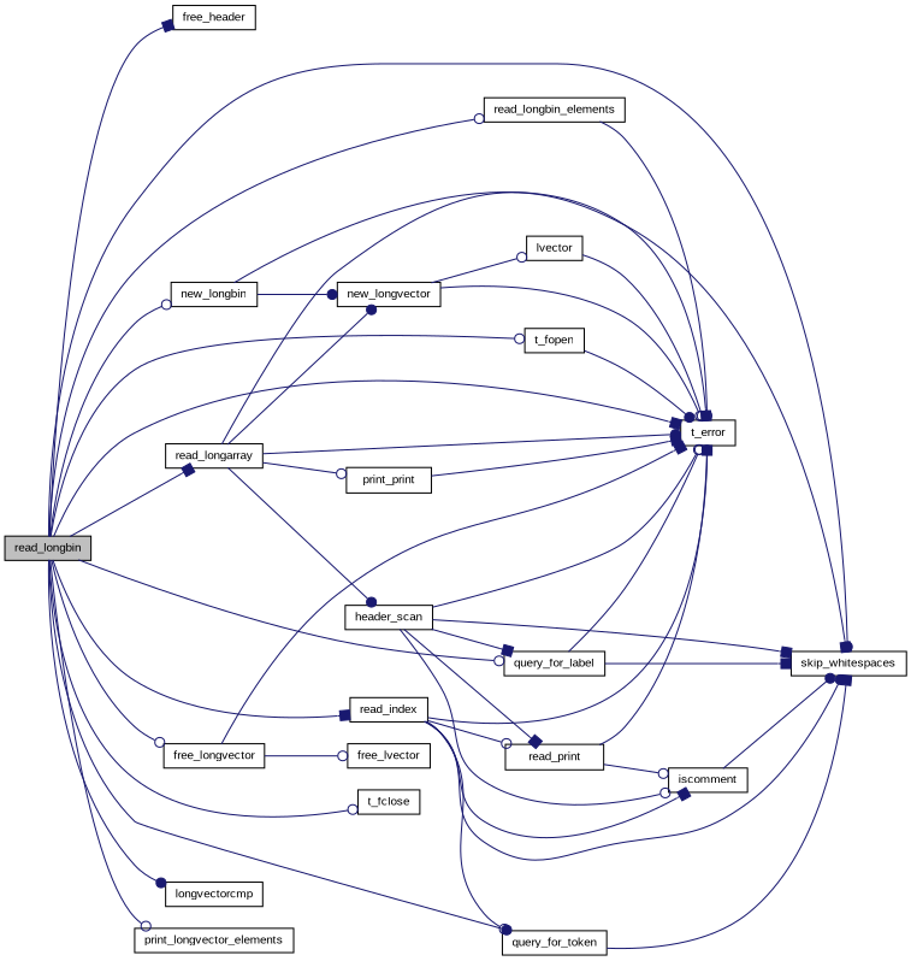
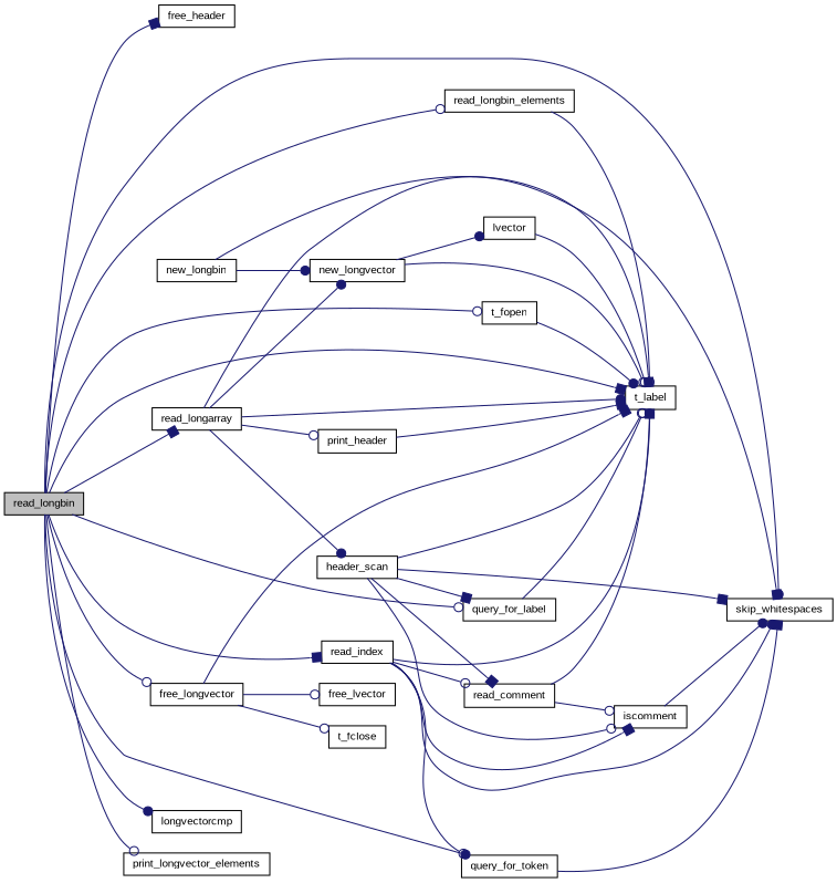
  digraph {
    fontname="Liberation Sans"
    rankdir=LR
    node [color=black fontname="Liberation Sans" fontsize=10 shape=record]
    edge [arrowhead=odot color=midnightblue fontname="Liberation Sans" fontsize=10 labelfontname=FreeSans labelfontsize=10 style=solid]
    n1 [fillcolor=grey75 fontcolor=black height=0.2 label=read_longbin style=filled width=0.4]
    n2 [height=0.2 label=free_header width=0.4]
    n3 [height=0.2 label=free_longvector width=0.4]
-   n4 [height=0.2 label=t_error width=0.4]
+   n4 [height=0.2 label=t_label width=0.4]
    n5 [height=0.2 label=longvectorcmp width=0.4]
    n6 [height=0.2 label=new_longbin width=0.4]
    n7 [height=0.2 label=print_longvector_elements width=0.4]
    n8 [height=0.2 label=query_for_label width=0.4]
    n9 [height=0.2 label=skip_whitespaces width=0.4]
    n10 [height=0.2 label=query_for_token width=0.4]
    n11 [height=0.2 label=read_index width=0.4]
    n12 [height=0.2 label=read_longarray width=0.4]
    n13 [height=0.2 label=read_longbin_elements width=0.4]
    n14 [height=0.2 label=t_fclose width=0.4]
    n15 [height=0.2 label=t_fopen width=0.4]
    n16 [height=0.2 label=free_lvector width=0.4]
    n17 [height=0.2 label=new_longvector width=0.4]
    n18 [height=0.2 label=iscomment width=0.4]
-   n19 [height=0.2 label=read_print width=0.4]
+   n19 [height=0.2 label=read_comment width=0.4]
    n20 [height=0.2 label=header_scan width=0.4]
-   n21 [height=0.2 label=print_print width=0.4]
+   n21 [height=0.2 label=print_header width=0.4]
    n22 [height=0.2 label=lvector width=0.4]
    n1 -> n2 [arrowhead=box]
    n1 -> n3
    n1 -> n4 [arrowhead=box]
    n1 -> n5 [arrowhead=dot]
-   n1 -> n6
    n1 -> n7
    n1 -> n8
    n1 -> n9 [arrowhead=dot]
    n1 -> n10 [arrowhead=dot]
    n1 -> n11 [arrowhead=box]
    n1 -> n12 [arrowhead=box]
    n1 -> n13
-   n1 -> n14
+   n3 -> n14
    n1 -> n15
    n3 -> n4 [arrowhead=box]
    n3 -> n16
    n6 -> n4 [arrowhead=box]
    n6 -> n17 [arrowhead=dot]
    n8 -> n4
-   n8 -> n9 [arrowhead=box]
    n10 -> n9 [arrowhead=box]
    n11 -> n4 [arrowhead=box]
    n11 -> n9 [arrowhead=dot]
    n11 -> n10
    n11 -> n18 [arrowhead=box]
    n11 -> n19
    n12 -> n4 [arrowhead=dot]
    n12 -> n9 [arrowhead=box]
    n12 -> n17 [arrowhead=dot]
    n12 -> n20 [arrowhead=dot]
    n12 -> n21
    n13 -> n4
    n15 -> n4 [arrowhead=dot]
    n17 -> n4
-   n17 -> n22
+   n17 -> n22 [arrowhead=dot]
    n18 -> n9 [arrowhead=dot]
    n19 -> n4 [arrowhead=dot]
    n19 -> n18
    n20 -> n4
    n20 -> n8 [arrowhead=box]
    n20 -> n9 [arrowhead=box]
    n20 -> n18
    n20 -> n19 [arrowhead=box]
    n21 -> n4 [arrowhead=box]
    n22 -> n4
  }
